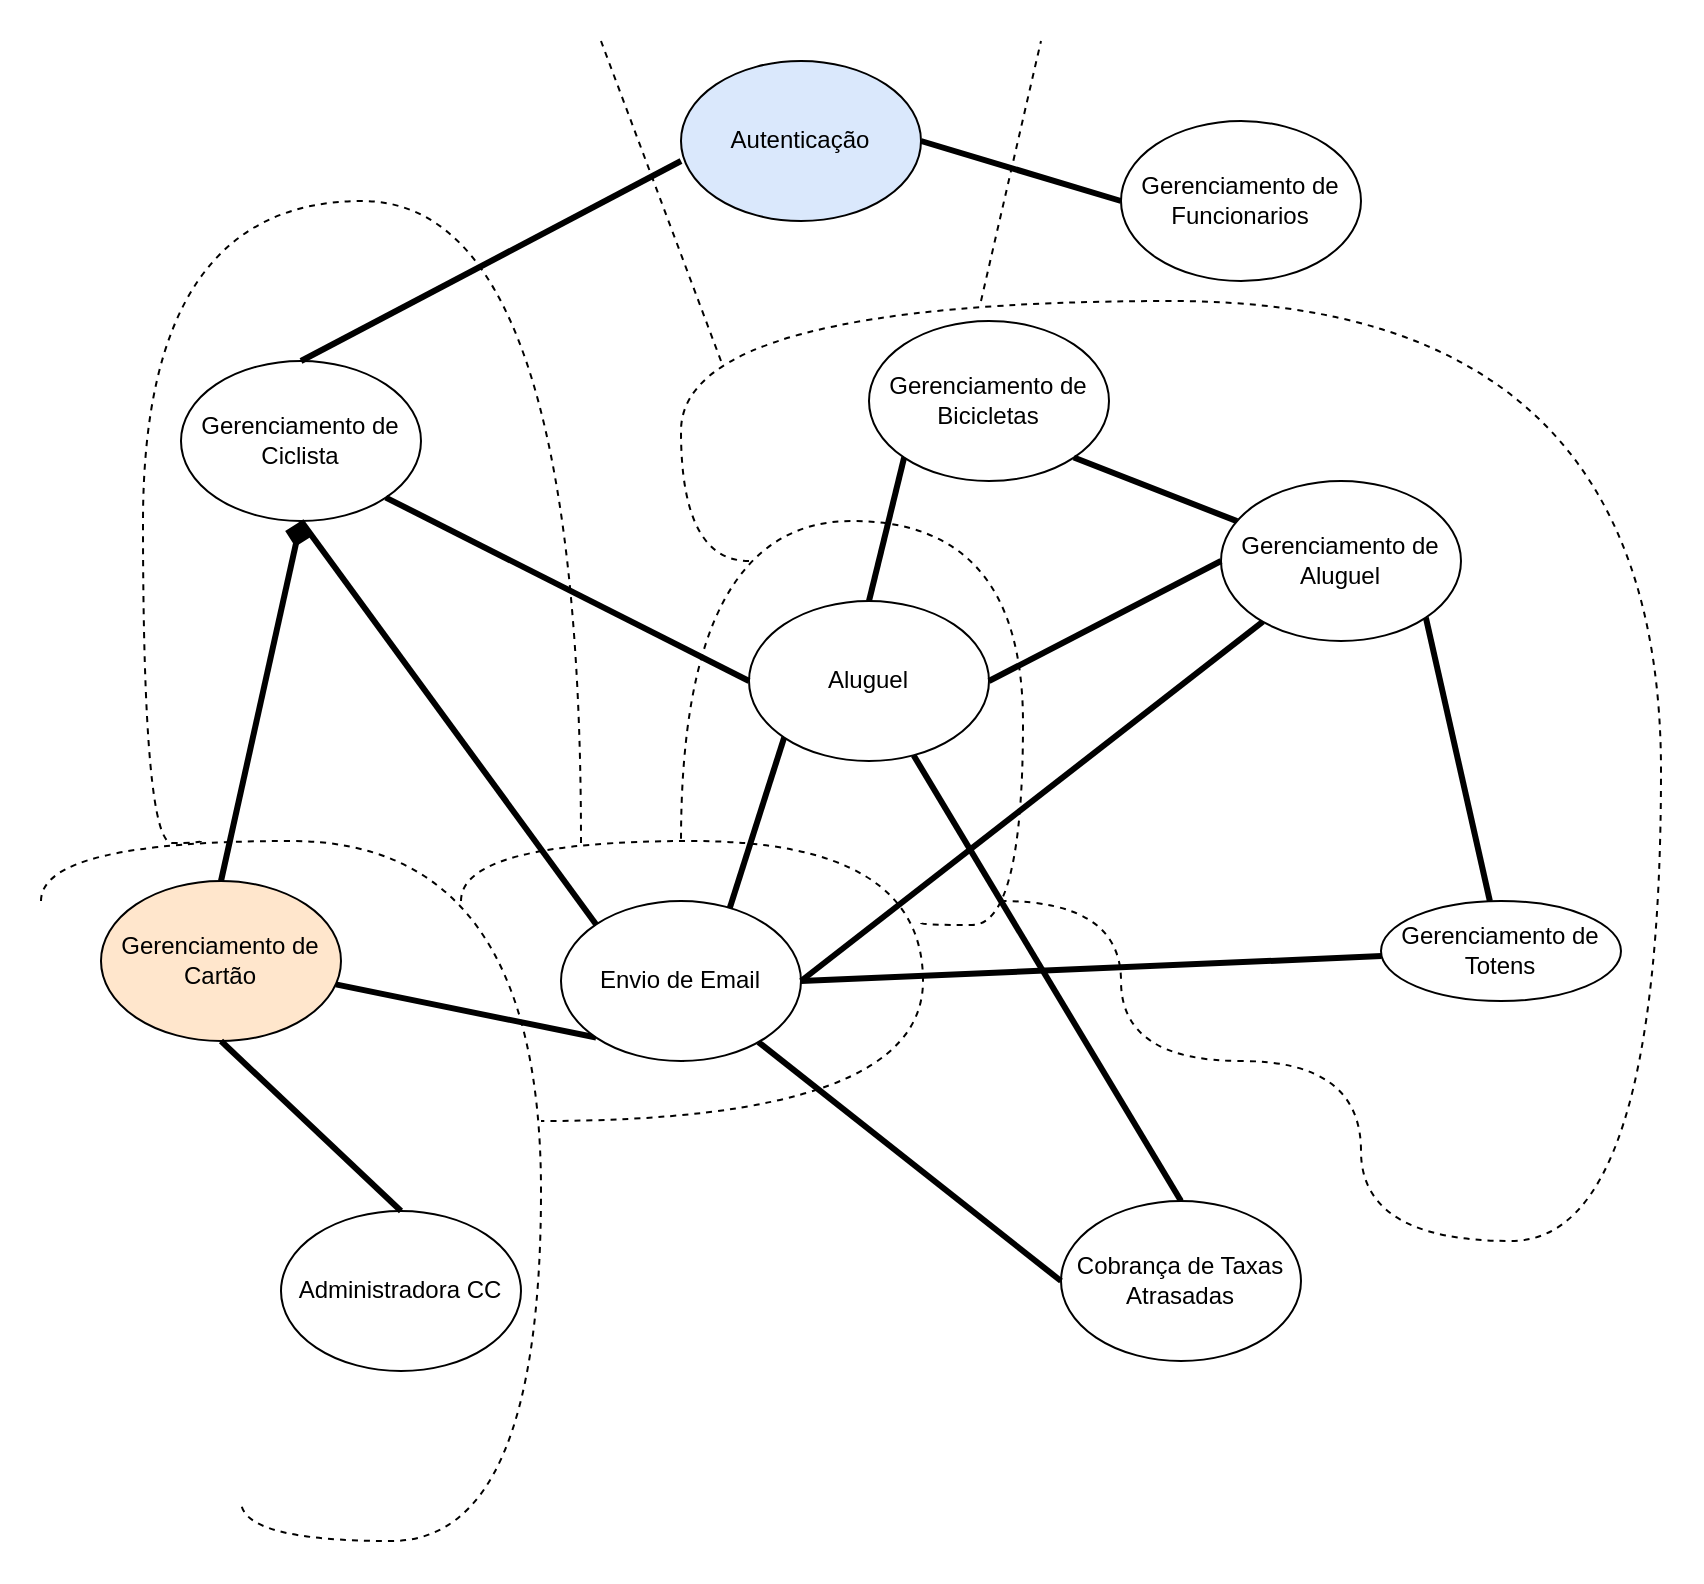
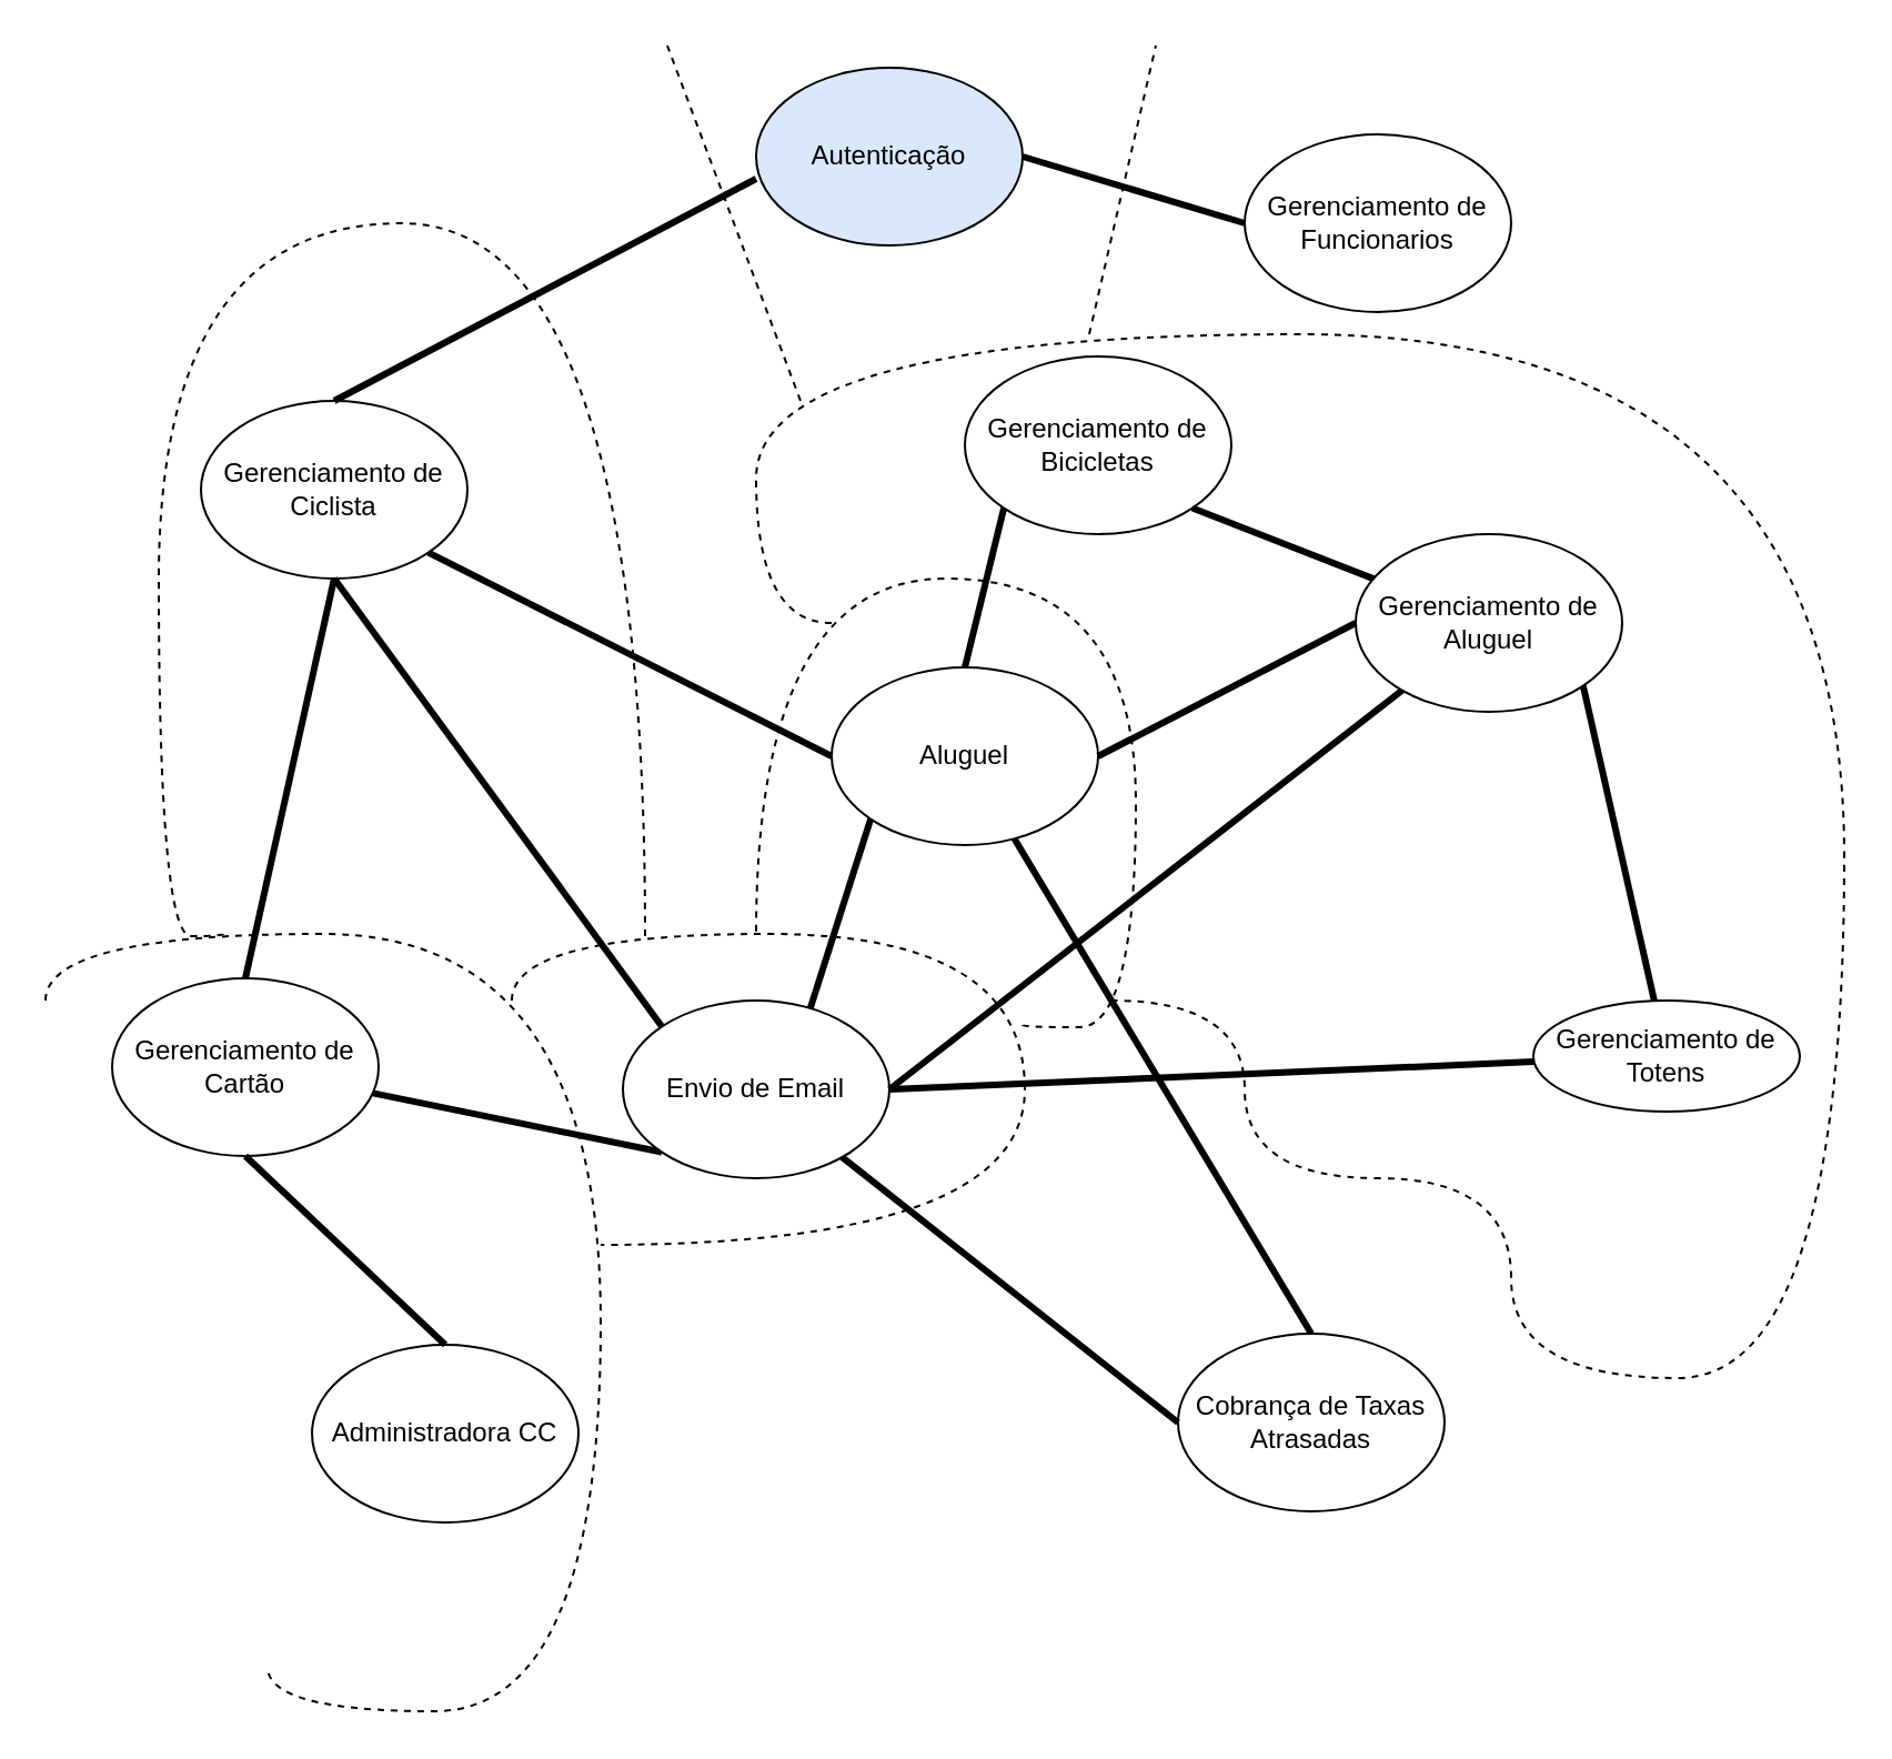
  <mxCell id="0" />
  <mxCell id="1" parent="0" />
  <mxCell id="2" value="Gerenciamento de Ciclista" style="ellipse;whiteSpace=wrap;html=1;" parent="1" vertex="1"><mxGeometry x="90" y="180" width="120" height="80" as="geometry" /></mxCell>
  <mxCell id="3" style="edgeStyle=none;shape=connector;rounded=0;orthogonalLoop=1;jettySize=auto;html=1;entryX=0.5;entryY=0;entryDx=0;entryDy=0;labelBackgroundColor=default;strokeColor=default;align=center;verticalAlign=middle;fontFamily=Helvetica;fontSize=11;fontColor=default;endArrow=none;strokeWidth=3;" parent="1" source="4" target="8" edge="1"><mxGeometry relative="1" as="geometry" /></mxCell>
  <mxCell id="4" value="Aluguel" style="ellipse;whiteSpace=wrap;html=1;" parent="1" vertex="1"><mxGeometry x="374" y="300" width="120" height="80" as="geometry" /></mxCell>
  <mxCell id="5" style="edgeStyle=none;shape=connector;rounded=0;orthogonalLoop=1;jettySize=auto;html=1;entryX=0;entryY=1;entryDx=0;entryDy=0;labelBackgroundColor=default;strokeColor=default;align=center;verticalAlign=middle;fontFamily=Helvetica;fontSize=11;fontColor=default;endArrow=none;strokeWidth=3;" parent="1" source="6" target="22" edge="1"><mxGeometry relative="1" as="geometry" /></mxCell>
- <mxCell id="6" value="Gerenciamento de Cartão" style="ellipse;whiteSpace=wrap;html=1;fillColor=#ffe6cc;" parent="1" vertex="1"><mxGeometry x="50" y="440" width="120" height="80" as="geometry" /></mxCell>
+ <mxCell id="6" value="Gerenciamento de Cartão" style="ellipse;whiteSpace=wrap;html=1;" parent="1" vertex="1"><mxGeometry x="50" y="440" width="120" height="80" as="geometry" /></mxCell>
  <mxCell id="7" value="Administradora CC" style="ellipse;whiteSpace=wrap;html=1;" parent="1" vertex="1"><mxGeometry x="140" y="605" width="120" height="80" as="geometry" /></mxCell>
  <mxCell id="8" value="Cobrança de Taxas Atrasadas" style="ellipse;whiteSpace=wrap;html=1;" parent="1" vertex="1"><mxGeometry x="530" y="600" width="120" height="80" as="geometry" /></mxCell>
  <mxCell id="9" style="edgeStyle=orthogonalEdgeStyle;rounded=0;orthogonalLoop=1;jettySize=auto;html=1;strokeColor=none;" parent="1" source="22" target="4" edge="1"><mxGeometry relative="1" as="geometry" /></mxCell>
  <mxCell id="10" style="edgeStyle=none;shape=connector;rounded=0;orthogonalLoop=1;jettySize=auto;html=1;entryX=0.5;entryY=0;entryDx=0;entryDy=0;labelBackgroundColor=default;strokeColor=default;align=center;verticalAlign=middle;fontFamily=Helvetica;fontSize=11;fontColor=default;endArrow=none;exitX=0;exitY=0.625;exitDx=0;exitDy=0;exitPerimeter=0;strokeWidth=3;" parent="1" source="12" target="2" edge="1"><mxGeometry relative="1" as="geometry" /></mxCell>
  <mxCell id="11" style="edgeStyle=none;shape=connector;rounded=0;orthogonalLoop=1;jettySize=auto;html=1;exitX=1;exitY=0.5;exitDx=0;exitDy=0;entryX=0;entryY=0.5;entryDx=0;entryDy=0;labelBackgroundColor=default;strokeColor=default;align=center;verticalAlign=middle;fontFamily=Helvetica;fontSize=11;fontColor=default;endArrow=none;strokeWidth=3;" parent="1" source="12" target="30" edge="1"><mxGeometry relative="1" as="geometry" /></mxCell>
  <mxCell id="12" value="Autenticação" style="ellipse;whiteSpace=wrap;html=1;fillColor=#dae8fc;" parent="1" vertex="1"><mxGeometry x="340" y="30" width="120" height="80" as="geometry" /></mxCell>
- <mxCell id="13" value="" style="endArrow=diamond;html=1;rounded=0;entryX=0.5;entryY=1;entryDx=0;entryDy=0;exitX=0.5;exitY=0;exitDx=0;exitDy=0;strokeWidth=3;" parent="1" source="6" target="2" edge="1"><mxGeometry width="50" height="50" relative="1" as="geometry"><mxPoint x="180" y="470" as="sourcePoint" /><mxPoint x="230" y="420" as="targetPoint" /></mxGeometry></mxCell>
+ <mxCell id="13" value="" style="endArrow=none;html=1;rounded=0;entryX=0.5;entryY=1;entryDx=0;entryDy=0;exitX=0.5;exitY=0;exitDx=0;exitDy=0;strokeWidth=3;" parent="1" source="6" target="2" edge="1"><mxGeometry width="50" height="50" relative="1" as="geometry"><mxPoint x="180" y="470" as="sourcePoint" /><mxPoint x="230" y="420" as="targetPoint" /></mxGeometry></mxCell>
  <mxCell id="14" value="" style="endArrow=none;html=1;rounded=0;entryX=0.5;entryY=1;entryDx=0;entryDy=0;exitX=0;exitY=0;exitDx=0;exitDy=0;strokeWidth=3;" parent="1" source="22" target="2" edge="1"><mxGeometry width="50" height="50" relative="1" as="geometry"><mxPoint x="290" y="480" as="sourcePoint" /><mxPoint x="200" y="260" as="targetPoint" /></mxGeometry></mxCell>
  <mxCell id="15" value="" style="endArrow=none;html=1;rounded=0;entryX=1;entryY=1;entryDx=0;entryDy=0;exitX=0;exitY=0.5;exitDx=0;exitDy=0;strokeWidth=3;" parent="1" source="4" target="2" edge="1"><mxGeometry width="50" height="50" relative="1" as="geometry"><mxPoint x="280" y="130" as="sourcePoint" /><mxPoint x="220" y="230" as="targetPoint" /></mxGeometry></mxCell>
  <mxCell id="16" value="" style="endArrow=none;html=1;rounded=0;entryX=0.5;entryY=0;entryDx=0;entryDy=0;exitX=0.5;exitY=1;exitDx=0;exitDy=0;strokeWidth=3;" parent="1" source="6" target="7" edge="1"><mxGeometry width="50" height="50" relative="1" as="geometry"><mxPoint x="210" y="470" as="sourcePoint" /><mxPoint x="160" y="270" as="targetPoint" /></mxGeometry></mxCell>
  <mxCell id="17" value="" style="endArrow=none;html=1;rounded=0;entryX=0;entryY=1;entryDx=0;entryDy=0;exitX=0.5;exitY=1;exitDx=0;exitDy=0;strokeWidth=3;" parent="1" source="22" target="4" edge="1"><mxGeometry width="50" height="50" relative="1" as="geometry"><mxPoint x="280" y="130" as="sourcePoint" /><mxPoint x="202" y="202" as="targetPoint" /></mxGeometry></mxCell>
  <mxCell id="18" value="Gerenciamento de Bicicletas" style="ellipse;whiteSpace=wrap;html=1;" parent="1" vertex="1"><mxGeometry x="434" y="160" width="120" height="80" as="geometry" /></mxCell>
  <mxCell id="19" value="" style="endArrow=none;html=1;rounded=0;entryX=0.5;entryY=0;entryDx=0;entryDy=0;exitX=0;exitY=1;exitDx=0;exitDy=0;strokeWidth=3;" parent="1" source="18" target="4" edge="1"><mxGeometry width="50" height="50" relative="1" as="geometry"><mxPoint x="384" y="350" as="sourcePoint" /><mxPoint x="202" y="258" as="targetPoint" /></mxGeometry></mxCell>
  <mxCell id="20" value="" style="edgeStyle=orthogonalEdgeStyle;rounded=0;orthogonalLoop=1;jettySize=auto;html=1;strokeColor=none;" parent="1" source="12" target="22" edge="1"><mxGeometry relative="1" as="geometry"><mxPoint x="560" y="130" as="sourcePoint" /><mxPoint x="400" y="360" as="targetPoint" /></mxGeometry></mxCell>
  <mxCell id="21" style="edgeStyle=none;shape=connector;rounded=0;orthogonalLoop=1;jettySize=auto;html=1;entryX=0;entryY=0.5;entryDx=0;entryDy=0;labelBackgroundColor=default;strokeColor=default;align=center;verticalAlign=middle;fontFamily=Helvetica;fontSize=11;fontColor=default;endArrow=none;strokeWidth=3;" parent="1" source="22" target="8" edge="1"><mxGeometry relative="1" as="geometry" /></mxCell>
  <mxCell id="22" value="Envio de Email" style="ellipse;whiteSpace=wrap;html=1;" parent="1" vertex="1"><mxGeometry x="280" y="450" width="120" height="80" as="geometry" /></mxCell>
  <mxCell id="23" style="edgeStyle=none;shape=connector;rounded=0;orthogonalLoop=1;jettySize=auto;html=1;entryX=1;entryY=1;entryDx=0;entryDy=0;labelBackgroundColor=default;strokeColor=default;align=center;verticalAlign=middle;fontFamily=Helvetica;fontSize=11;fontColor=default;endArrow=none;strokeWidth=3;" parent="1" source="25" target="28" edge="1"><mxGeometry relative="1" as="geometry" /></mxCell>
  <mxCell id="24" style="edgeStyle=none;shape=connector;rounded=0;orthogonalLoop=1;jettySize=auto;html=1;entryX=1;entryY=0.5;entryDx=0;entryDy=0;labelBackgroundColor=default;strokeColor=default;align=center;verticalAlign=middle;fontFamily=Helvetica;fontSize=11;fontColor=default;endArrow=none;strokeWidth=3;" parent="1" source="25" target="22" edge="1"><mxGeometry relative="1" as="geometry" /></mxCell>
  <mxCell id="25" value="Gerenciamento de Totens" style="ellipse;whiteSpace=wrap;html=1;" parent="1" vertex="1"><mxGeometry x="690" y="450" width="120" height="50" as="geometry" /></mxCell>
  <mxCell id="26" style="edgeStyle=none;shape=connector;rounded=0;orthogonalLoop=1;jettySize=auto;html=1;entryX=1;entryY=1;entryDx=0;entryDy=0;labelBackgroundColor=default;strokeColor=default;align=center;verticalAlign=middle;fontFamily=Helvetica;fontSize=11;fontColor=default;endArrow=none;strokeWidth=3;" parent="1" source="28" target="18" edge="1"><mxGeometry relative="1" as="geometry" /></mxCell>
  <mxCell id="27" style="edgeStyle=none;shape=connector;rounded=0;orthogonalLoop=1;jettySize=auto;html=1;entryX=1;entryY=0.5;entryDx=0;entryDy=0;labelBackgroundColor=default;strokeColor=default;align=center;verticalAlign=middle;fontFamily=Helvetica;fontSize=11;fontColor=default;endArrow=none;strokeWidth=3;" parent="1" source="28" target="22" edge="1"><mxGeometry relative="1" as="geometry" /></mxCell>
  <mxCell id="28" value="Gerenciamento de Aluguel" style="ellipse;whiteSpace=wrap;html=1;" parent="1" vertex="1"><mxGeometry x="610" y="240" width="120" height="80" as="geometry" /></mxCell>
  <mxCell id="29" value="" style="endArrow=none;html=1;rounded=0;entryX=0;entryY=0.5;entryDx=0;entryDy=0;exitX=1;exitY=0.5;exitDx=0;exitDy=0;strokeWidth=3;" parent="1" source="4" target="28" edge="1"><mxGeometry width="50" height="50" relative="1" as="geometry"><mxPoint x="410" y="450" as="sourcePoint" /><mxPoint x="460" y="400" as="targetPoint" /></mxGeometry></mxCell>
  <mxCell id="30" value="Gerenciamento de Funcionarios" style="ellipse;whiteSpace=wrap;html=1;" parent="1" vertex="1"><mxGeometry x="560" y="60" width="120" height="80" as="geometry" /></mxCell>
  <mxCell id="31" value="" style="endArrow=none;dashed=1;html=1;rounded=0;labelBackgroundColor=default;strokeColor=default;align=center;verticalAlign=middle;fontFamily=Helvetica;fontSize=11;fontColor=default;shape=connector;edgeStyle=orthogonalEdgeStyle;curved=1;" parent="1" edge="1"><mxGeometry width="50" height="50" relative="1" as="geometry"><mxPoint y="450" as="sourcePoint" x="20" /><mxPoint x="120" y="750" as="targetPoint" /><Array as="points"><mxPoint y="420" x="20" /><mxPoint x="270" y="420" /><mxPoint x="270" y="770" /></Array></mxGeometry></mxCell>
  <mxCell id="32" value="" style="endArrow=none;dashed=1;html=1;rounded=0;labelBackgroundColor=default;strokeColor=default;align=center;verticalAlign=middle;fontFamily=Helvetica;fontSize=11;fontColor=default;shape=connector;edgeStyle=orthogonalEdgeStyle;curved=1;" parent="1" edge="1"><mxGeometry width="50" height="50" relative="1" as="geometry"><mxPoint x="230" y="450" as="sourcePoint" /><mxPoint x="270" y="560" as="targetPoint" /><Array as="points"><mxPoint x="230" y="420" /><mxPoint x="461" y="420" /></Array></mxGeometry></mxCell>
  <mxCell id="33" value="" style="endArrow=none;dashed=1;html=1;rounded=0;labelBackgroundColor=default;strokeColor=default;align=center;verticalAlign=middle;fontFamily=Helvetica;fontSize=11;fontColor=default;shape=connector;edgeStyle=orthogonalEdgeStyle;curved=1;" parent="1" edge="1"><mxGeometry width="50" height="50" relative="1" as="geometry"><mxPoint x="460" y="461" as="sourcePoint" /><mxPoint x="340" y="420" as="targetPoint" /><Array as="points"><mxPoint x="460" y="462" /><mxPoint x="511" y="462" /><mxPoint x="511" y="260" /><mxPoint x="340" y="260" /></Array></mxGeometry></mxCell>
  <mxCell id="34" value="" style="endArrow=none;dashed=1;html=1;rounded=0;labelBackgroundColor=default;strokeColor=default;align=center;verticalAlign=middle;fontFamily=Helvetica;fontSize=11;fontColor=default;shape=connector;edgeStyle=orthogonalEdgeStyle;curved=1;" parent="1" edge="1"><mxGeometry width="50" height="50" relative="1" as="geometry"><mxPoint x="100" y="420" as="sourcePoint" /><mxPoint x="290" y="421" as="targetPoint" /><Array as="points"><mxPoint x="100" y="421" /><mxPoint x="71" y="421" /><mxPoint x="71" y="100" /><mxPoint x="290" y="100" /></Array></mxGeometry></mxCell>
  <mxCell id="35" value="" style="endArrow=none;dashed=1;html=1;rounded=0;edgeStyle=orthogonalEdgeStyle;curved=1;" edge="1" parent="1"><mxGeometry width="50" height="50" relative="1" as="geometry"><mxPoint x="374" y="280" as="sourcePoint" /><mxPoint x="500" y="450" as="targetPoint" /><Array as="points"><mxPoint x="340" y="280" /><mxPoint x="340" y="150" /><mxPoint x="830" y="150" /><mxPoint x="830" y="620" /><mxPoint x="680" y="620" /><mxPoint x="680" y="530" /><mxPoint x="560" y="530" /><mxPoint x="560" y="450" /></Array></mxGeometry></mxCell>
  <mxCell id="36" value="" style="endArrow=none;dashed=1;html=1;rounded=0;" edge="1" parent="1"><mxGeometry width="50" height="50" relative="1" as="geometry"><mxPoint x="360" y="180" as="sourcePoint" /><mxPoint x="300" as="targetPoint" y="20" /></mxGeometry></mxCell>
  <mxCell id="37" value="" style="endArrow=none;dashed=1;html=1;rounded=0;" edge="1" parent="1"><mxGeometry width="50" height="50" relative="1" as="geometry"><mxPoint x="490" y="150" as="sourcePoint" /><mxPoint x="520" as="targetPoint" y="20" /></mxGeometry></mxCell>
